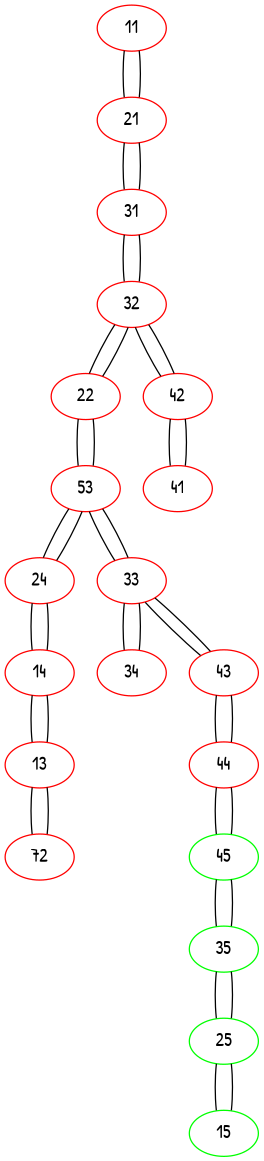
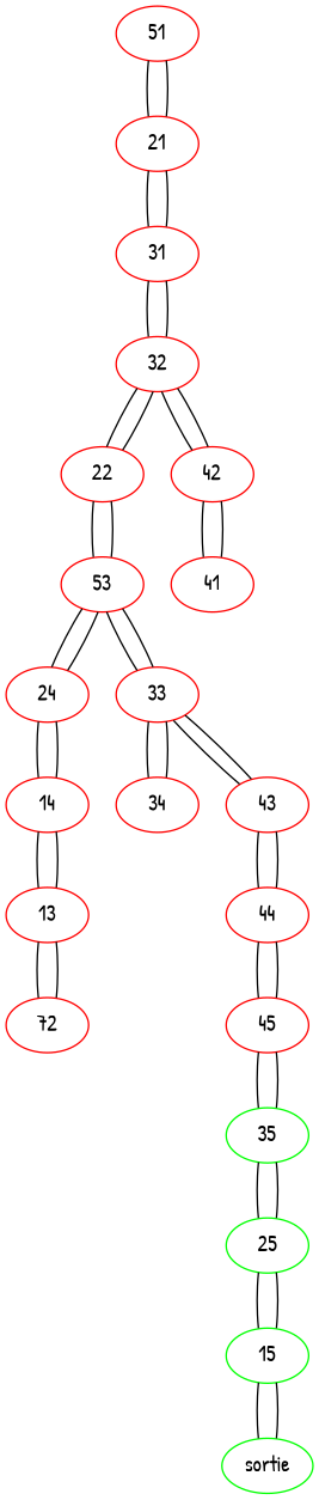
  graph {
    fontname="Patrick Hand"
    node [color=red fontname="Patrick Hand"]
    edge [fontname="Patrick Hand"]
-   11
+   11 [label=51]
    21
+   sortie [color=green]
    15 [color=green]
    25 [color=green]
    31
    n7 [label=72]
    13
    14
    24
    n11 [label=53]
    35 [color=green]
    32
    22
    33
    42
    34
    43
-   45 [color=green]
+   45
    41
    44
    11 -- 21
    21 -- 11
    21 -- 31
+   sortie -- 15
+   15 -- sortie
    15 -- 25
    25 -- 15
    25 -- 35
    31 -- 21
    31 -- 32
    n7 -- 13
    13 -- n7
    13 -- 14
    14 -- 13
    14 -- 24
    24 -- 14
    24 -- n11
    n11 -- 24
    n11 -- 22
    n11 -- 33
    35 -- 25
    35 -- 45
    32 -- 31
    32 -- 22
    32 -- 42
    22 -- n11
    22 -- 32
    33 -- n11
    33 -- 34
    33 -- 43
    42 -- 32
    42 -- 41
    34 -- 33
    43 -- 33
    43 -- 44
    45 -- 35
    45 -- 44
    41 -- 42
    44 -- 43
    44 -- 45
  }
